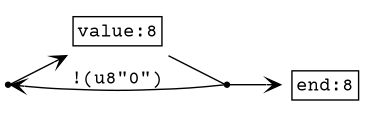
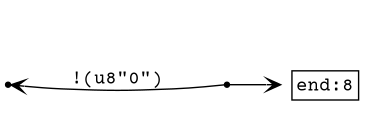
  digraph {
    rankdir=LR
    fontname="Courier Prime"
    node [shape=point fontname="Courier Prime"]
    edge [arrowhead=vee fontname="Courier Prime"]
    n0
-   n1 [label=<     <TABLE BORDER="0" CELLBORDER="1" CELLSPACING="0">       <TR><TD>value:8</TD></TR>     </TABLE>   > shape=plaintext]
    n2
    n3 [label=<     <TABLE BORDER="0" CELLBORDER="1" CELLSPACING="0">       <TR><TD>end:8</TD></TR>     </TABLE>   > shape=plaintext]
-   n0 -> n1
-   n1 -> n2 [arrowhead=none]
    n2 -> n0 [label="!(u8\"0\")"]
    n2 -> n3
  }
